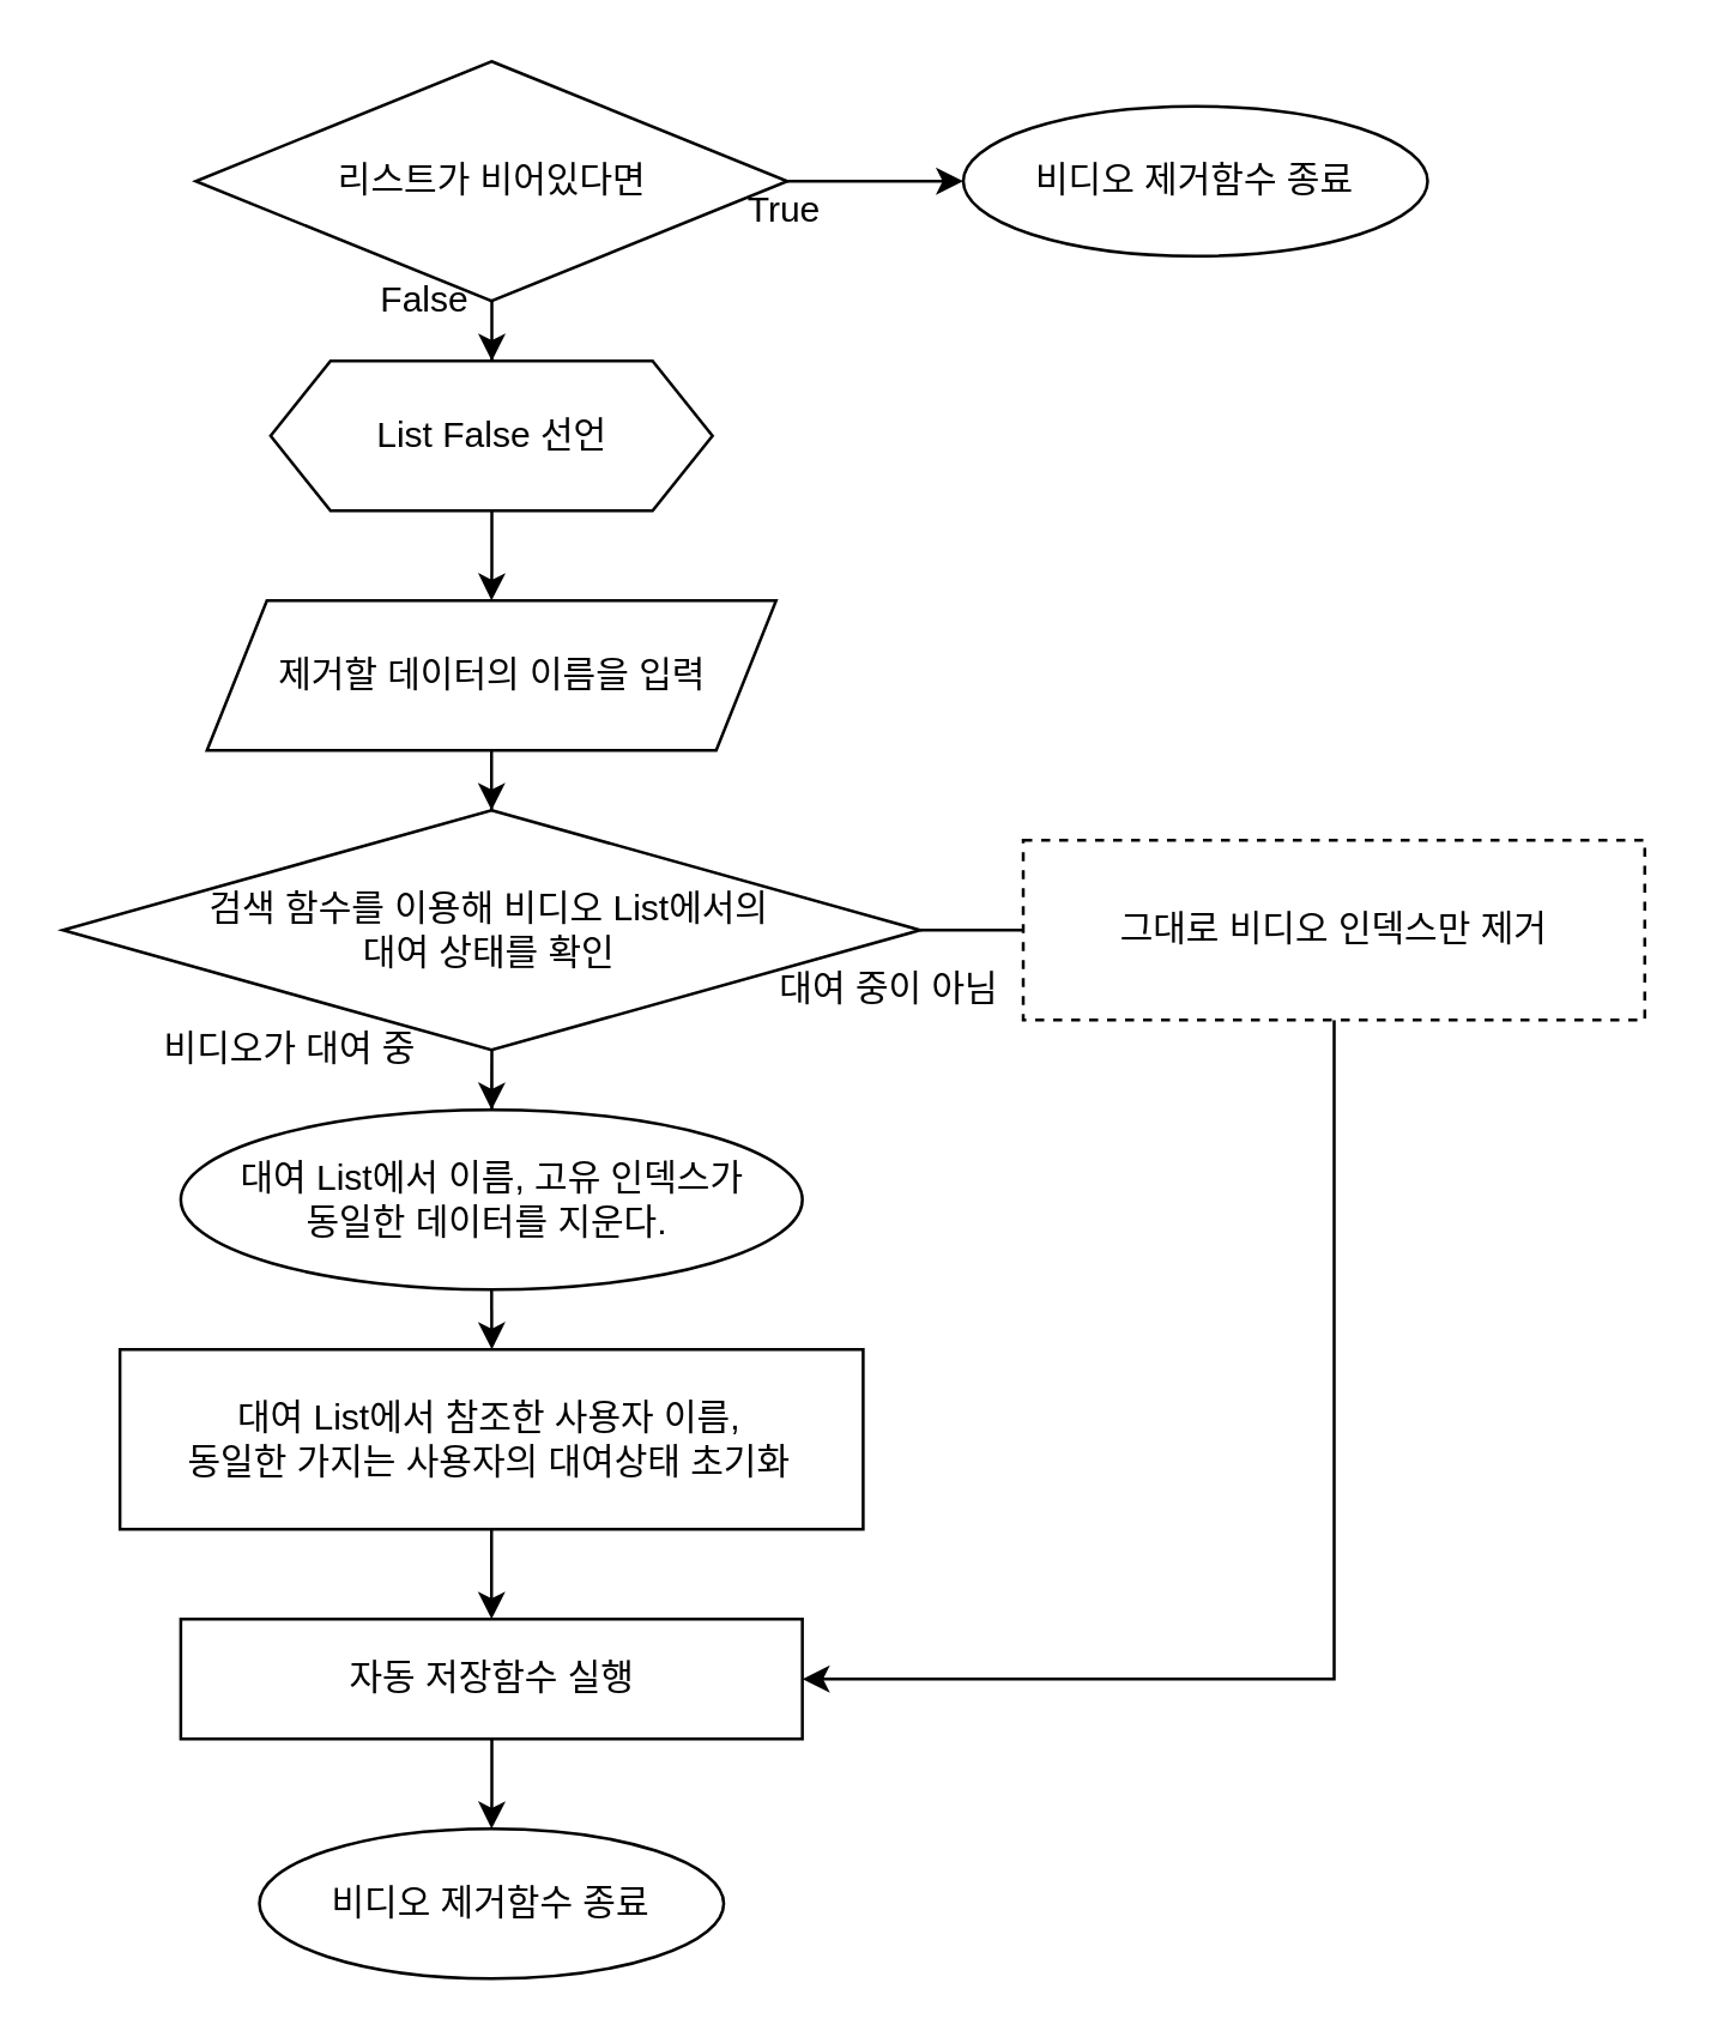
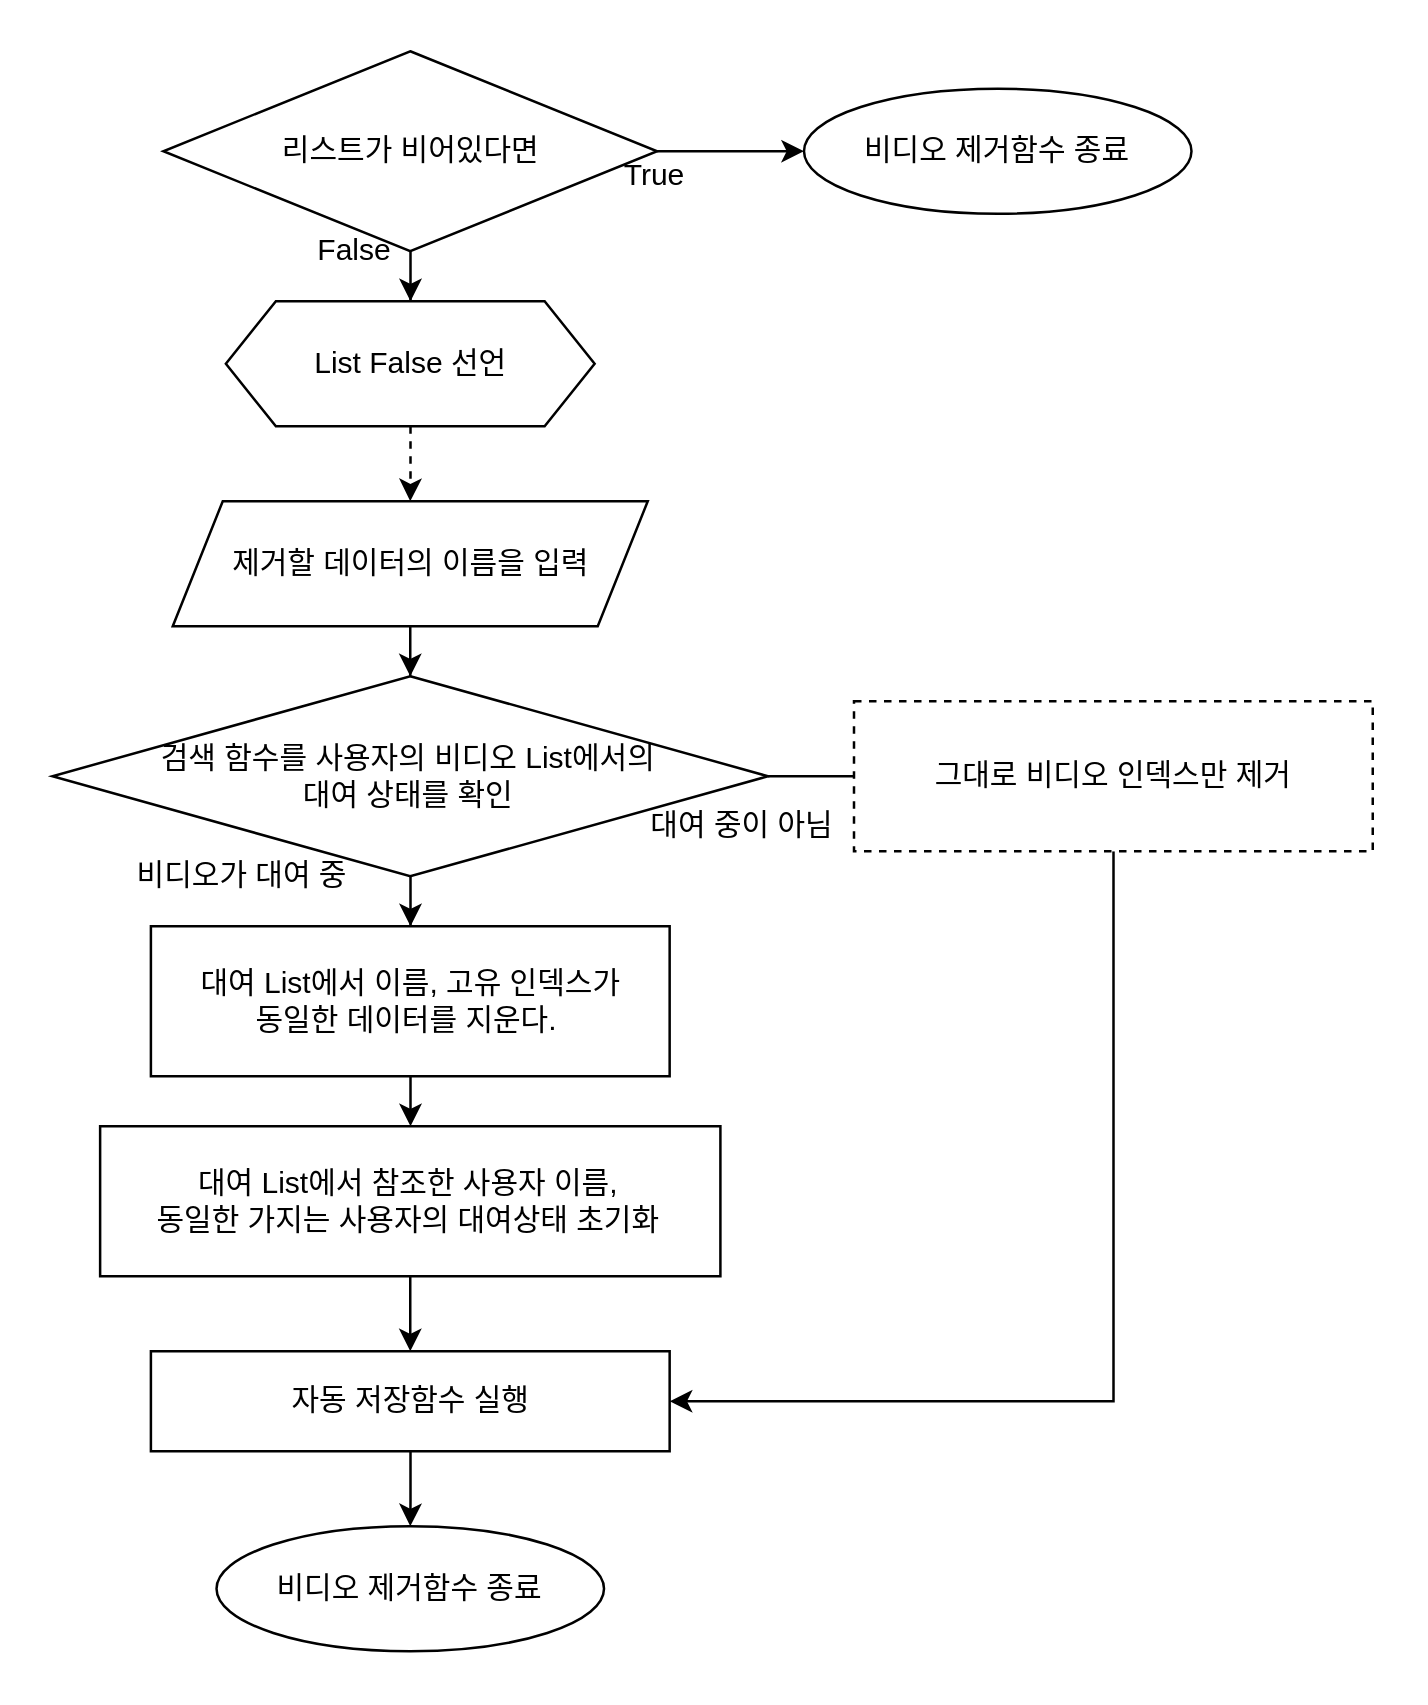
  <mxCell id="0" />
  <mxCell id="1" parent="0" />
  <mxCell id="2" style="edgeStyle=orthogonalEdgeStyle;rounded=0;orthogonalLoop=1;jettySize=auto;html=1;entryX=0.5;entryY=0;entryDx=0;entryDy=0;" parent="1" source="3" target="8" edge="1"><mxGeometry relative="1" as="geometry" /></mxCell>
  <mxCell id="3" value="제거할 데이터의 이름을 입력" style="shape=parallelogram;perimeter=parallelogramPerimeter;whiteSpace=wrap;html=1;fixedSize=1;" parent="1" vertex="1"><mxGeometry x="68.5" y="200" width="190" height="50" as="geometry" /></mxCell>
- <mxCell id="4" style="edgeStyle=orthogonalEdgeStyle;rounded=0;orthogonalLoop=1;jettySize=auto;html=1;entryX=0.5;entryY=0;entryDx=0;entryDy=0;" parent="1" source="5" target="3" edge="1"><mxGeometry relative="1" as="geometry" /></mxCell>
+ <mxCell id="4" style="edgeStyle=orthogonalEdgeStyle;rounded=0;orthogonalLoop=1;jettySize=auto;html=1;entryX=0.5;entryY=0;entryDx=0;entryDy=0;dashed=1;" parent="1" source="5" target="3" edge="1"><mxGeometry relative="1" as="geometry" /></mxCell>
  <mxCell id="5" value="List False 선언" style="shape=hexagon;perimeter=hexagonPerimeter2;whiteSpace=wrap;html=1;fixedSize=1;" parent="1" vertex="1"><mxGeometry x="89.75" y="120" width="147.5" height="50" as="geometry" /></mxCell>
  <mxCell id="6" style="edgeStyle=orthogonalEdgeStyle;rounded=0;orthogonalLoop=1;jettySize=auto;html=1;" parent="1" source="8" target="10" edge="1"><mxGeometry relative="1" as="geometry" /></mxCell>
  <mxCell id="7" value="" style="edgeStyle=orthogonalEdgeStyle;rounded=0;orthogonalLoop=1;jettySize=auto;html=1;endArrow=none;" parent="1" source="8" target="15" edge="1"><mxGeometry relative="1" as="geometry" /></mxCell>
- <mxCell id="8" value="&lt;span&gt;검색 함수를 이용해 비디오 List에서의 &lt;br&gt;대여 상태를 확인&lt;/span&gt;" style="rhombus;whiteSpace=wrap;html=1;" parent="1" vertex="1"><mxGeometry x="20.38" y="270" width="286.25" height="80" as="geometry" /></mxCell>
+ <mxCell id="8" value="&lt;span&gt;검색 함수를 사용자의 비디오 List에서의 &lt;br&gt;대여 상태를 확인&lt;/span&gt;" style="rhombus;whiteSpace=wrap;html=1;" parent="1" vertex="1"><mxGeometry x="20.38" y="270" width="286.25" height="80" as="geometry" /></mxCell>
  <mxCell id="9" style="edgeStyle=orthogonalEdgeStyle;rounded=0;orthogonalLoop=1;jettySize=auto;html=1;entryX=0.5;entryY=0;entryDx=0;entryDy=0;" parent="1" source="10" edge="1"><mxGeometry relative="1" as="geometry"><mxPoint x="163.51" y="450" as="targetPoint" /></mxGeometry></mxCell>
- <mxCell id="10" value="대여 List에서 이름, 고유 인덱스가 &lt;br&gt;동일한 데이터를 지운다.&amp;nbsp;" style="ellipse;whiteSpace=wrap;html=1;" parent="1" vertex="1"><mxGeometry x="59.76" y="370" width="207.5" height="60" as="geometry" /></mxCell>
+ <mxCell id="10" value="대여 List에서 이름, 고유 인덱스가 &lt;br&gt;동일한 데이터를 지운다.&amp;nbsp;" style="rounded=0;whiteSpace=wrap;html=1;" parent="1" vertex="1"><mxGeometry x="59.76" y="370" width="207.5" height="60" as="geometry" /></mxCell>
  <mxCell id="11" style="edgeStyle=orthogonalEdgeStyle;rounded=0;orthogonalLoop=1;jettySize=auto;html=1;entryX=0.5;entryY=0;entryDx=0;entryDy=0;" parent="1" target="13" edge="1"><mxGeometry relative="1" as="geometry"><mxPoint x="163.5" y="510" as="sourcePoint" /></mxGeometry></mxCell>
  <mxCell id="12" style="edgeStyle=orthogonalEdgeStyle;rounded=0;orthogonalLoop=1;jettySize=auto;html=1;entryX=0.5;entryY=0;entryDx=0;entryDy=0;" parent="1" source="13" target="16" edge="1"><mxGeometry relative="1" as="geometry" /></mxCell>
  <mxCell id="13" value="자동 저장함수 실행" style="rounded=0;whiteSpace=wrap;html=1;" parent="1" vertex="1"><mxGeometry x="59.76" y="540" width="207.5" height="40" as="geometry" /></mxCell>
  <mxCell id="14" style="edgeStyle=orthogonalEdgeStyle;rounded=0;orthogonalLoop=1;jettySize=auto;html=1;entryX=1;entryY=0.5;entryDx=0;entryDy=0;" parent="1" source="15" target="13" edge="1"><mxGeometry relative="1" as="geometry"><Array as="points"><mxPoint x="445" y="560" /></Array></mxGeometry></mxCell>
  <mxCell id="15" value="그대로 비디오 인덱스만 제거" style="rounded=0;whiteSpace=wrap;html=1;dashed=1;" parent="1" vertex="1"><mxGeometry x="341" y="280" width="207.5" height="60" as="geometry" /></mxCell>
  <mxCell id="16" value="비디오 제거함수 종료" style="ellipse;whiteSpace=wrap;html=1;" parent="1" vertex="1"><mxGeometry x="86.01" y="610" width="155" height="50" as="geometry" /></mxCell>
  <mxCell id="17" value="비디오가 대여 중" style="text;html=1;align=center;verticalAlign=middle;resizable=0;points=[];autosize=1;" parent="1" vertex="1"><mxGeometry x="41" y="340" width="110" height="20" as="geometry" /></mxCell>
  <mxCell id="18" value="대여 중이 아님" style="text;html=1;align=center;verticalAlign=middle;resizable=0;points=[];autosize=1;" parent="1" vertex="1"><mxGeometry x="251" y="320" width="90" height="20" as="geometry" /></mxCell>
  <mxCell id="19" value="대여 List에서 참조한 사용자 이름, &lt;br&gt;동일한 가지는 사용자의&amp;nbsp;대여상태 초기화" style="rounded=0;whiteSpace=wrap;html=1;" parent="1" vertex="1"><mxGeometry x="39.45" y="450" width="248.11" height="60" as="geometry" /></mxCell>
  <mxCell id="20" value="" style="edgeStyle=orthogonalEdgeStyle;rounded=0;orthogonalLoop=1;jettySize=auto;html=1;" edge="1" parent="1" source="22" target="5"><mxGeometry relative="1" as="geometry" /></mxCell>
  <mxCell id="21" value="" style="edgeStyle=orthogonalEdgeStyle;rounded=0;orthogonalLoop=1;jettySize=auto;html=1;" edge="1" parent="1" source="22"><mxGeometry relative="1" as="geometry"><mxPoint x="321.005" y="60" as="targetPoint" /></mxGeometry></mxCell>
  <mxCell id="22" value="리스트가 비어있다면" style="rhombus;whiteSpace=wrap;html=1;" vertex="1" parent="1"><mxGeometry x="64.75" y="20" width="197.51" height="80" as="geometry" /></mxCell>
  <mxCell id="23" value="비디오 제거함수 종료" style="ellipse;whiteSpace=wrap;html=1;" vertex="1" parent="1"><mxGeometry x="321" y="35" width="155" height="50" as="geometry" /></mxCell>
  <mxCell id="24" value="False" style="text;html=1;align=center;verticalAlign=middle;resizable=0;points=[];autosize=1;" vertex="1" parent="1"><mxGeometry x="121" y="90" width="40" height="20" as="geometry" /></mxCell>
  <mxCell id="25" value="True" style="text;html=1;align=center;verticalAlign=middle;resizable=0;points=[];autosize=1;" vertex="1" parent="1"><mxGeometry x="241.01" y="60" width="40" height="20" as="geometry" /></mxCell>
